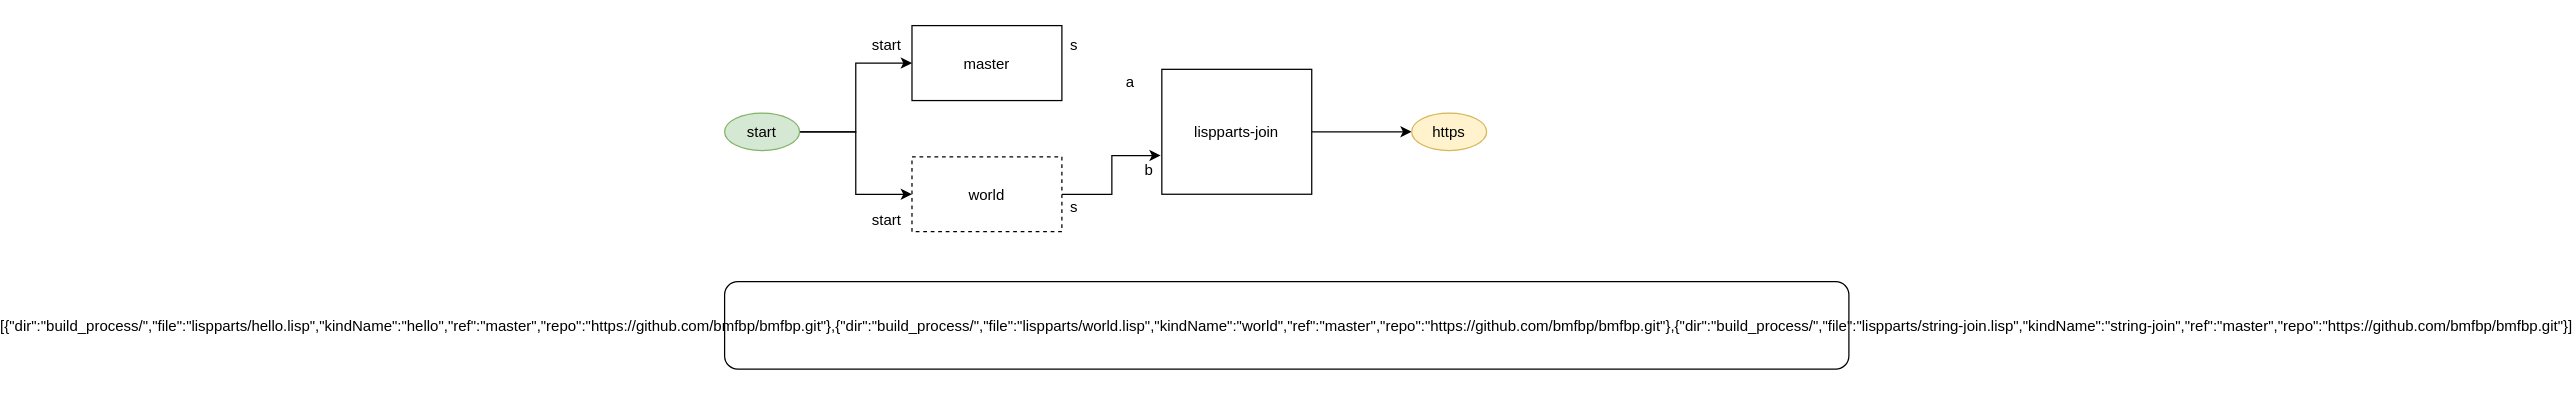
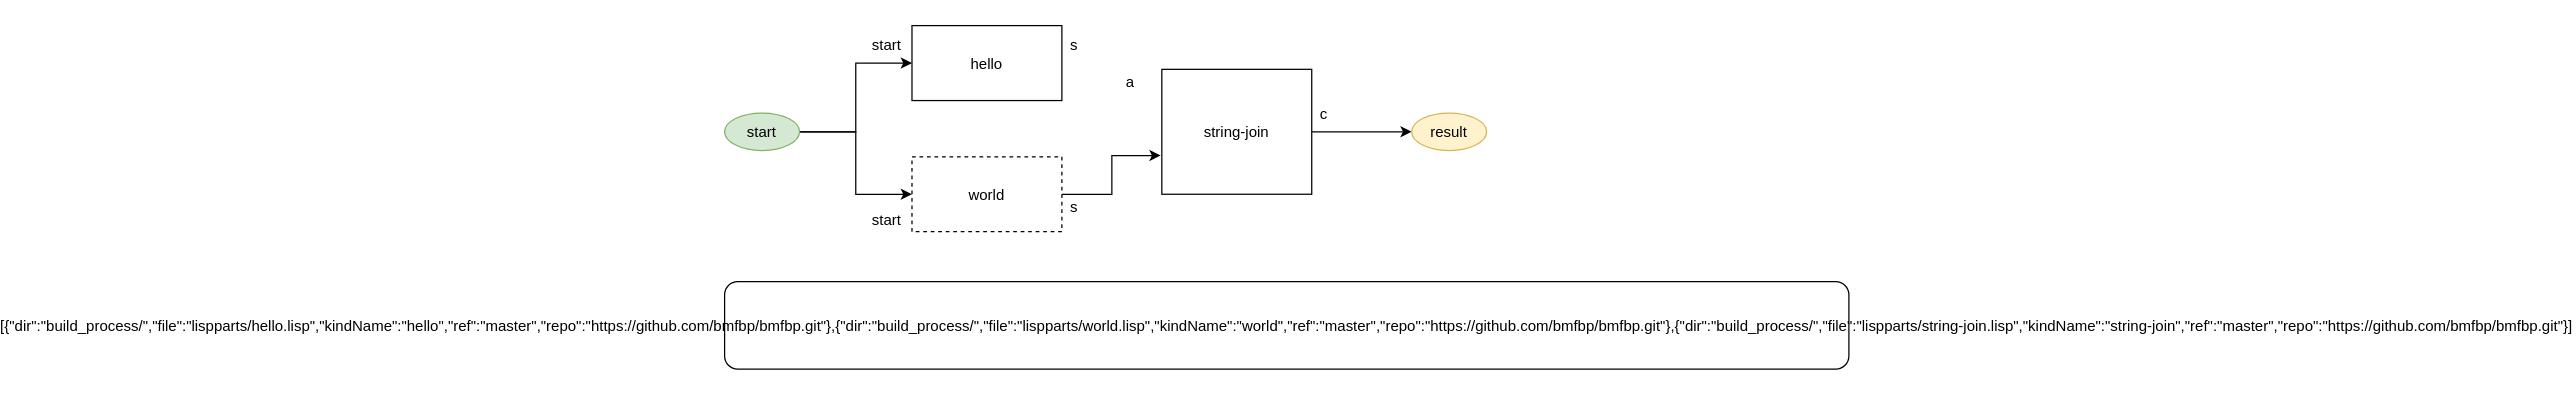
  <mxCell id="0" />
  <mxCell id="1" parent="0" />
- <mxCell id="2" value="master" style="rounded=0;" parent="1" vertex="1"><mxGeometry x="170" y="20" width="120" height="60" as="geometry" /></mxCell>
+ <mxCell id="2" value="hello" style="rounded=0;" parent="1" vertex="1"><mxGeometry x="170" y="20" width="120" height="60" as="geometry" /></mxCell>
  <mxCell id="3" style="edgeStyle=orthogonalEdgeStyle;rounded=0;orthogonalLoop=1;jettySize=auto;html=1;exitX=1;exitY=0.5;exitDx=0;exitDy=0;entryX=-0.008;entryY=0.69;entryDx=0;entryDy=0;entryPerimeter=0;" parent="1" source="4" target="6" edge="1"><mxGeometry relative="1" as="geometry" /></mxCell>
  <mxCell id="4" value="world" style="rounded=0;dashed=1;" parent="1" vertex="1"><mxGeometry x="170" y="125" width="120" height="60" as="geometry" /></mxCell>
  <mxCell id="5" style="edgeStyle=orthogonalEdgeStyle;rounded=0;orthogonalLoop=1;jettySize=auto;html=1;exitX=1;exitY=0.5;exitDx=0;exitDy=0;entryX=0;entryY=0.5;entryDx=0;entryDy=0;" parent="1" source="6" target="15" edge="1"><mxGeometry relative="1" as="geometry" /></mxCell>
- <mxCell id="6" value="lispparts-join" style="rounded=0;" parent="1" vertex="1"><mxGeometry x="370" y="55" width="120" height="100" as="geometry" /></mxCell>
+ <mxCell id="6" value="string-join" style="rounded=0;" parent="1" vertex="1"><mxGeometry x="370" y="55" width="120" height="100" as="geometry" /></mxCell>
+ <mxCell id="7" value="c" style="text;strokeColor=none;fillColor=none;align=center;verticalAlign=middle;rounded=0;" parent="1" vertex="1"><mxGeometry x="490" y="80" width="20" height="20" as="geometry" /></mxCell>
  <mxCell id="8" value="s" style="text;strokeColor=none;fillColor=none;align=center;verticalAlign=middle;rounded=0;" parent="1" vertex="1"><mxGeometry x="290" y="25" width="20" height="20" as="geometry" /></mxCell>
  <mxCell id="9" value="s" style="text;strokeColor=none;fillColor=none;align=center;verticalAlign=middle;rounded=0;" parent="1" vertex="1"><mxGeometry x="290" y="155" width="20" height="20" as="geometry" /></mxCell>
  <mxCell id="10" value="a" style="text;strokeColor=none;fillColor=none;align=center;verticalAlign=middle;rounded=0;" parent="1" vertex="1"><mxGeometry x="335" y="55" width="20" height="20" as="geometry" /></mxCell>
- <mxCell id="11" value="b" style="text;strokeColor=none;fillColor=none;align=center;verticalAlign=middle;rounded=0;" parent="1" vertex="1"><mxGeometry x="350" y="125" width="20" height="20" as="geometry" /></mxCell>
  <mxCell id="12" style="edgeStyle=orthogonalEdgeStyle;rounded=0;orthogonalLoop=1;jettySize=auto;html=1;exitX=1;exitY=0.5;exitDx=0;exitDy=0;entryX=0;entryY=0.5;entryDx=0;entryDy=0;" parent="1" source="14" target="2" edge="1"><mxGeometry relative="1" as="geometry" /></mxCell>
  <mxCell id="13" style="edgeStyle=orthogonalEdgeStyle;rounded=0;orthogonalLoop=1;jettySize=auto;html=1;exitX=1;exitY=0.5;exitDx=0;exitDy=0;entryX=0;entryY=0.5;entryDx=0;entryDy=0;" parent="1" source="14" target="4" edge="1"><mxGeometry relative="1" as="geometry" /></mxCell>
  <mxCell id="14" value="start" style="ellipse;fillColor=#d5e8d4;strokeColor=#82b366;" parent="1" vertex="1"><mxGeometry x="20" y="90" width="60" height="30" as="geometry" /></mxCell>
- <mxCell id="15" value="https" style="ellipse;fillColor=#fff2cc;strokeColor=#d6b656;" parent="1" vertex="1"><mxGeometry x="570" y="90" width="60" height="30" as="geometry" /></mxCell>
+ <mxCell id="15" value="result" style="ellipse;fillColor=#fff2cc;strokeColor=#d6b656;" parent="1" vertex="1"><mxGeometry x="570" y="90" width="60" height="30" as="geometry" /></mxCell>
  <mxCell id="16" value="[{&quot;dir&quot;:&quot;build_process/&quot;,&quot;file&quot;:&quot;lispparts/hello.lisp&quot;,&quot;kindName&quot;:&quot;hello&quot;,&quot;ref&quot;:&quot;master&quot;,&quot;repo&quot;:&quot;https://github.com/bmfbp/bmfbp.git&quot;},{&quot;dir&quot;:&quot;build_process/&quot;,&quot;file&quot;:&quot;lispparts/world.lisp&quot;,&quot;kindName&quot;:&quot;world&quot;,&quot;ref&quot;:&quot;master&quot;,&quot;repo&quot;:&quot;https://github.com/bmfbp/bmfbp.git&quot;},{&quot;dir&quot;:&quot;build_process/&quot;,&quot;file&quot;:&quot;lispparts/string-join.lisp&quot;,&quot;kindName&quot;:&quot;string-join&quot;,&quot;ref&quot;:&quot;master&quot;,&quot;repo&quot;:&quot;https://github.com/bmfbp/bmfbp.git&quot;}]" style="rounded=1;" parent="1" vertex="1"><mxGeometry x="20" y="225" width="900" height="70" as="geometry" /></mxCell>
  <mxCell id="17" value="start" style="text;strokeColor=none;fillColor=none;align=center;verticalAlign=middle;rounded=0;" parent="1" vertex="1"><mxGeometry x="130" y="25" width="40" height="20" as="geometry" /></mxCell>
  <mxCell id="18" value="start" style="text;strokeColor=none;fillColor=none;align=center;verticalAlign=middle;rounded=0;" parent="1" vertex="1"><mxGeometry x="130" y="165" width="40" height="20" as="geometry" /></mxCell>
